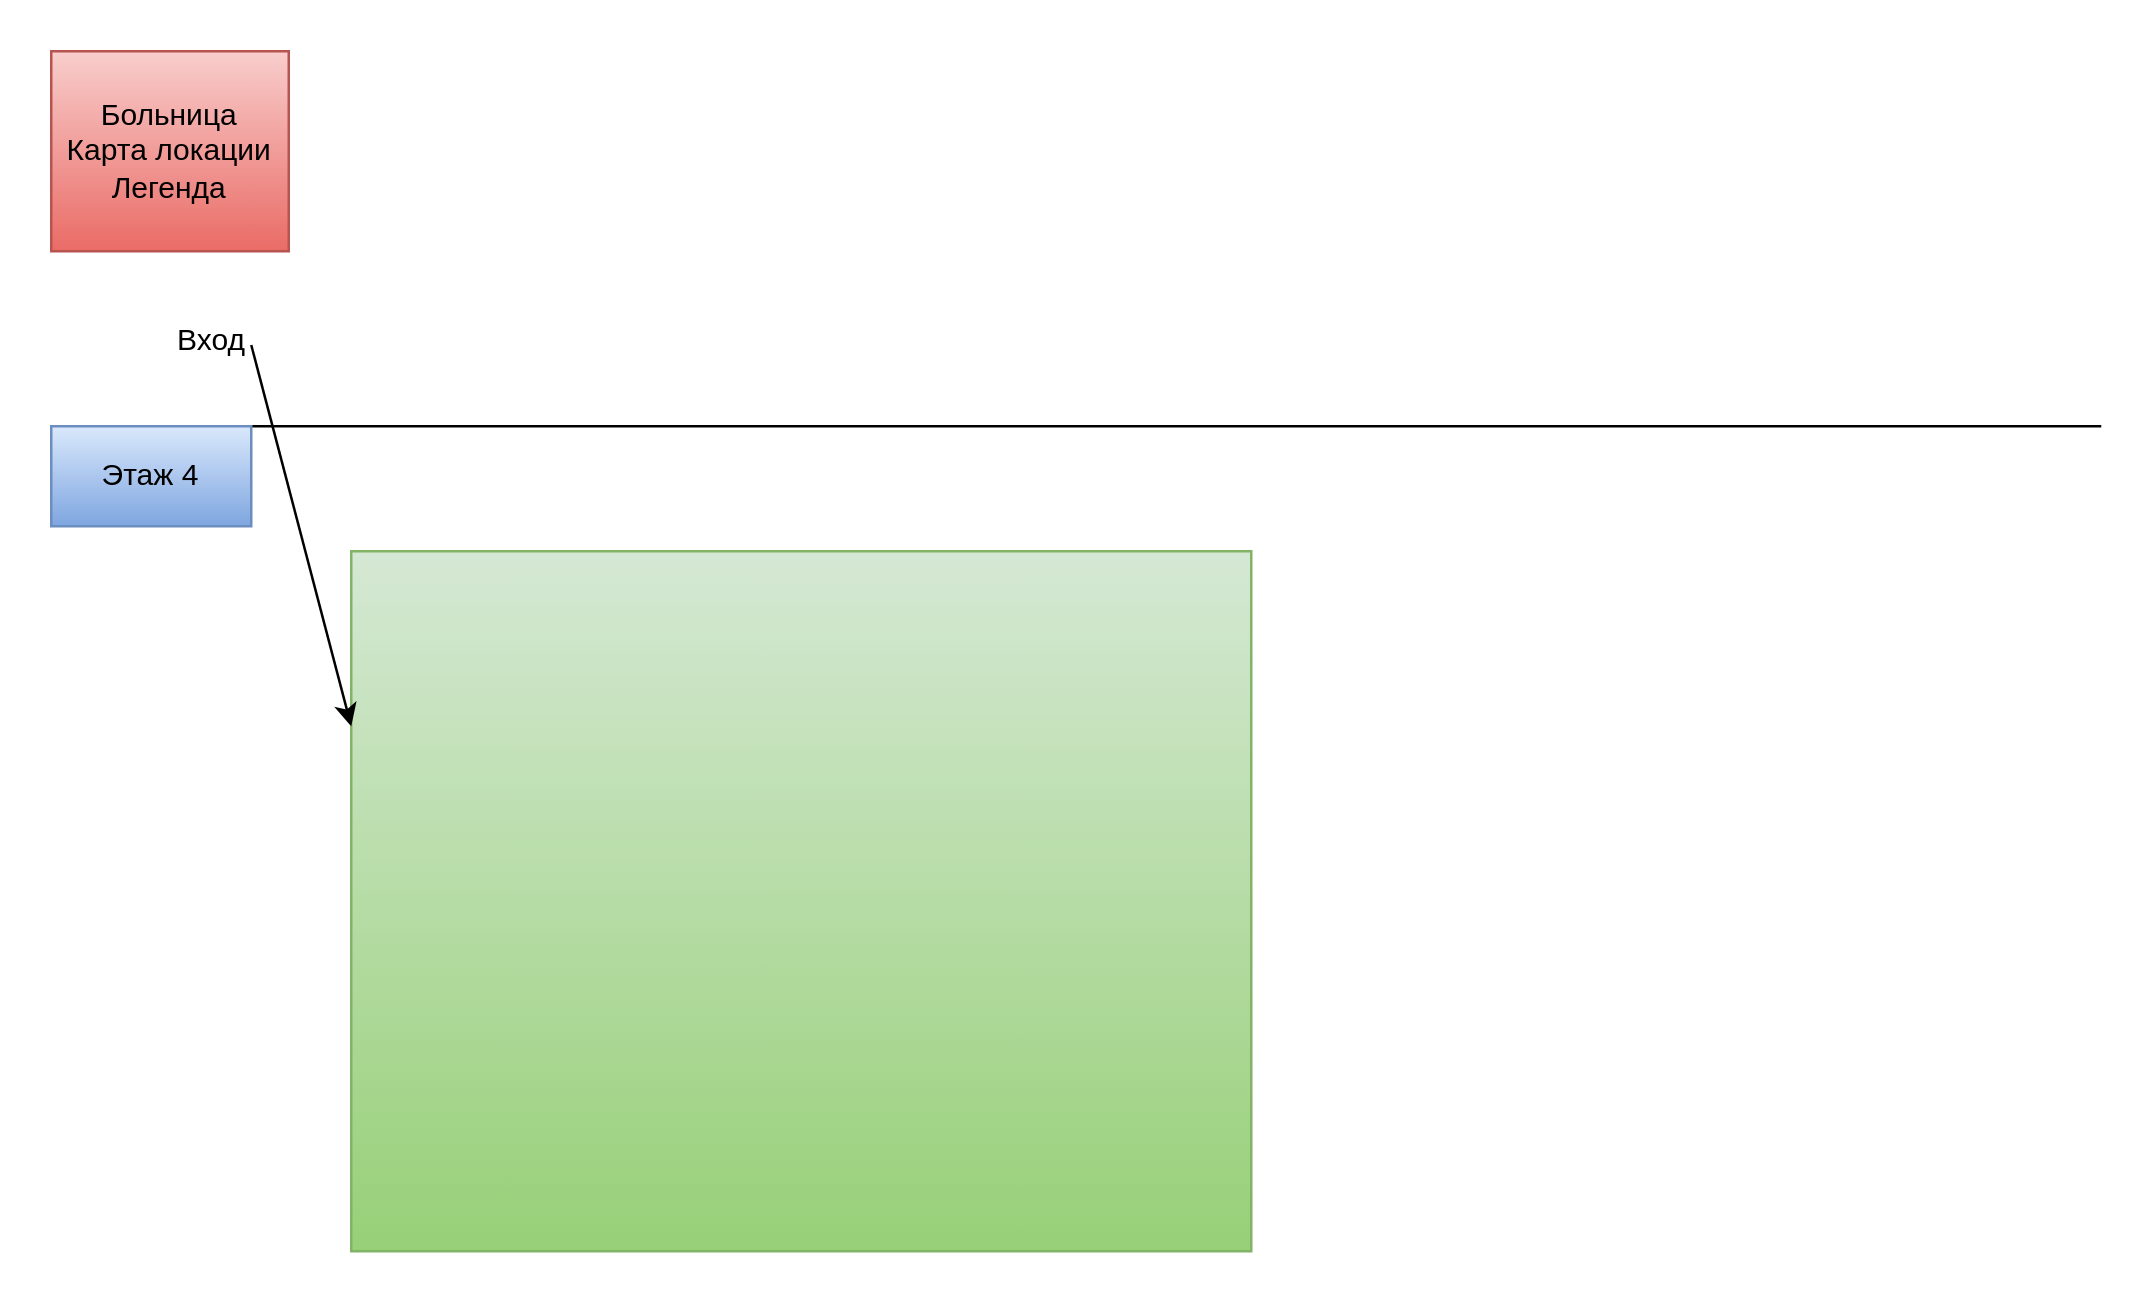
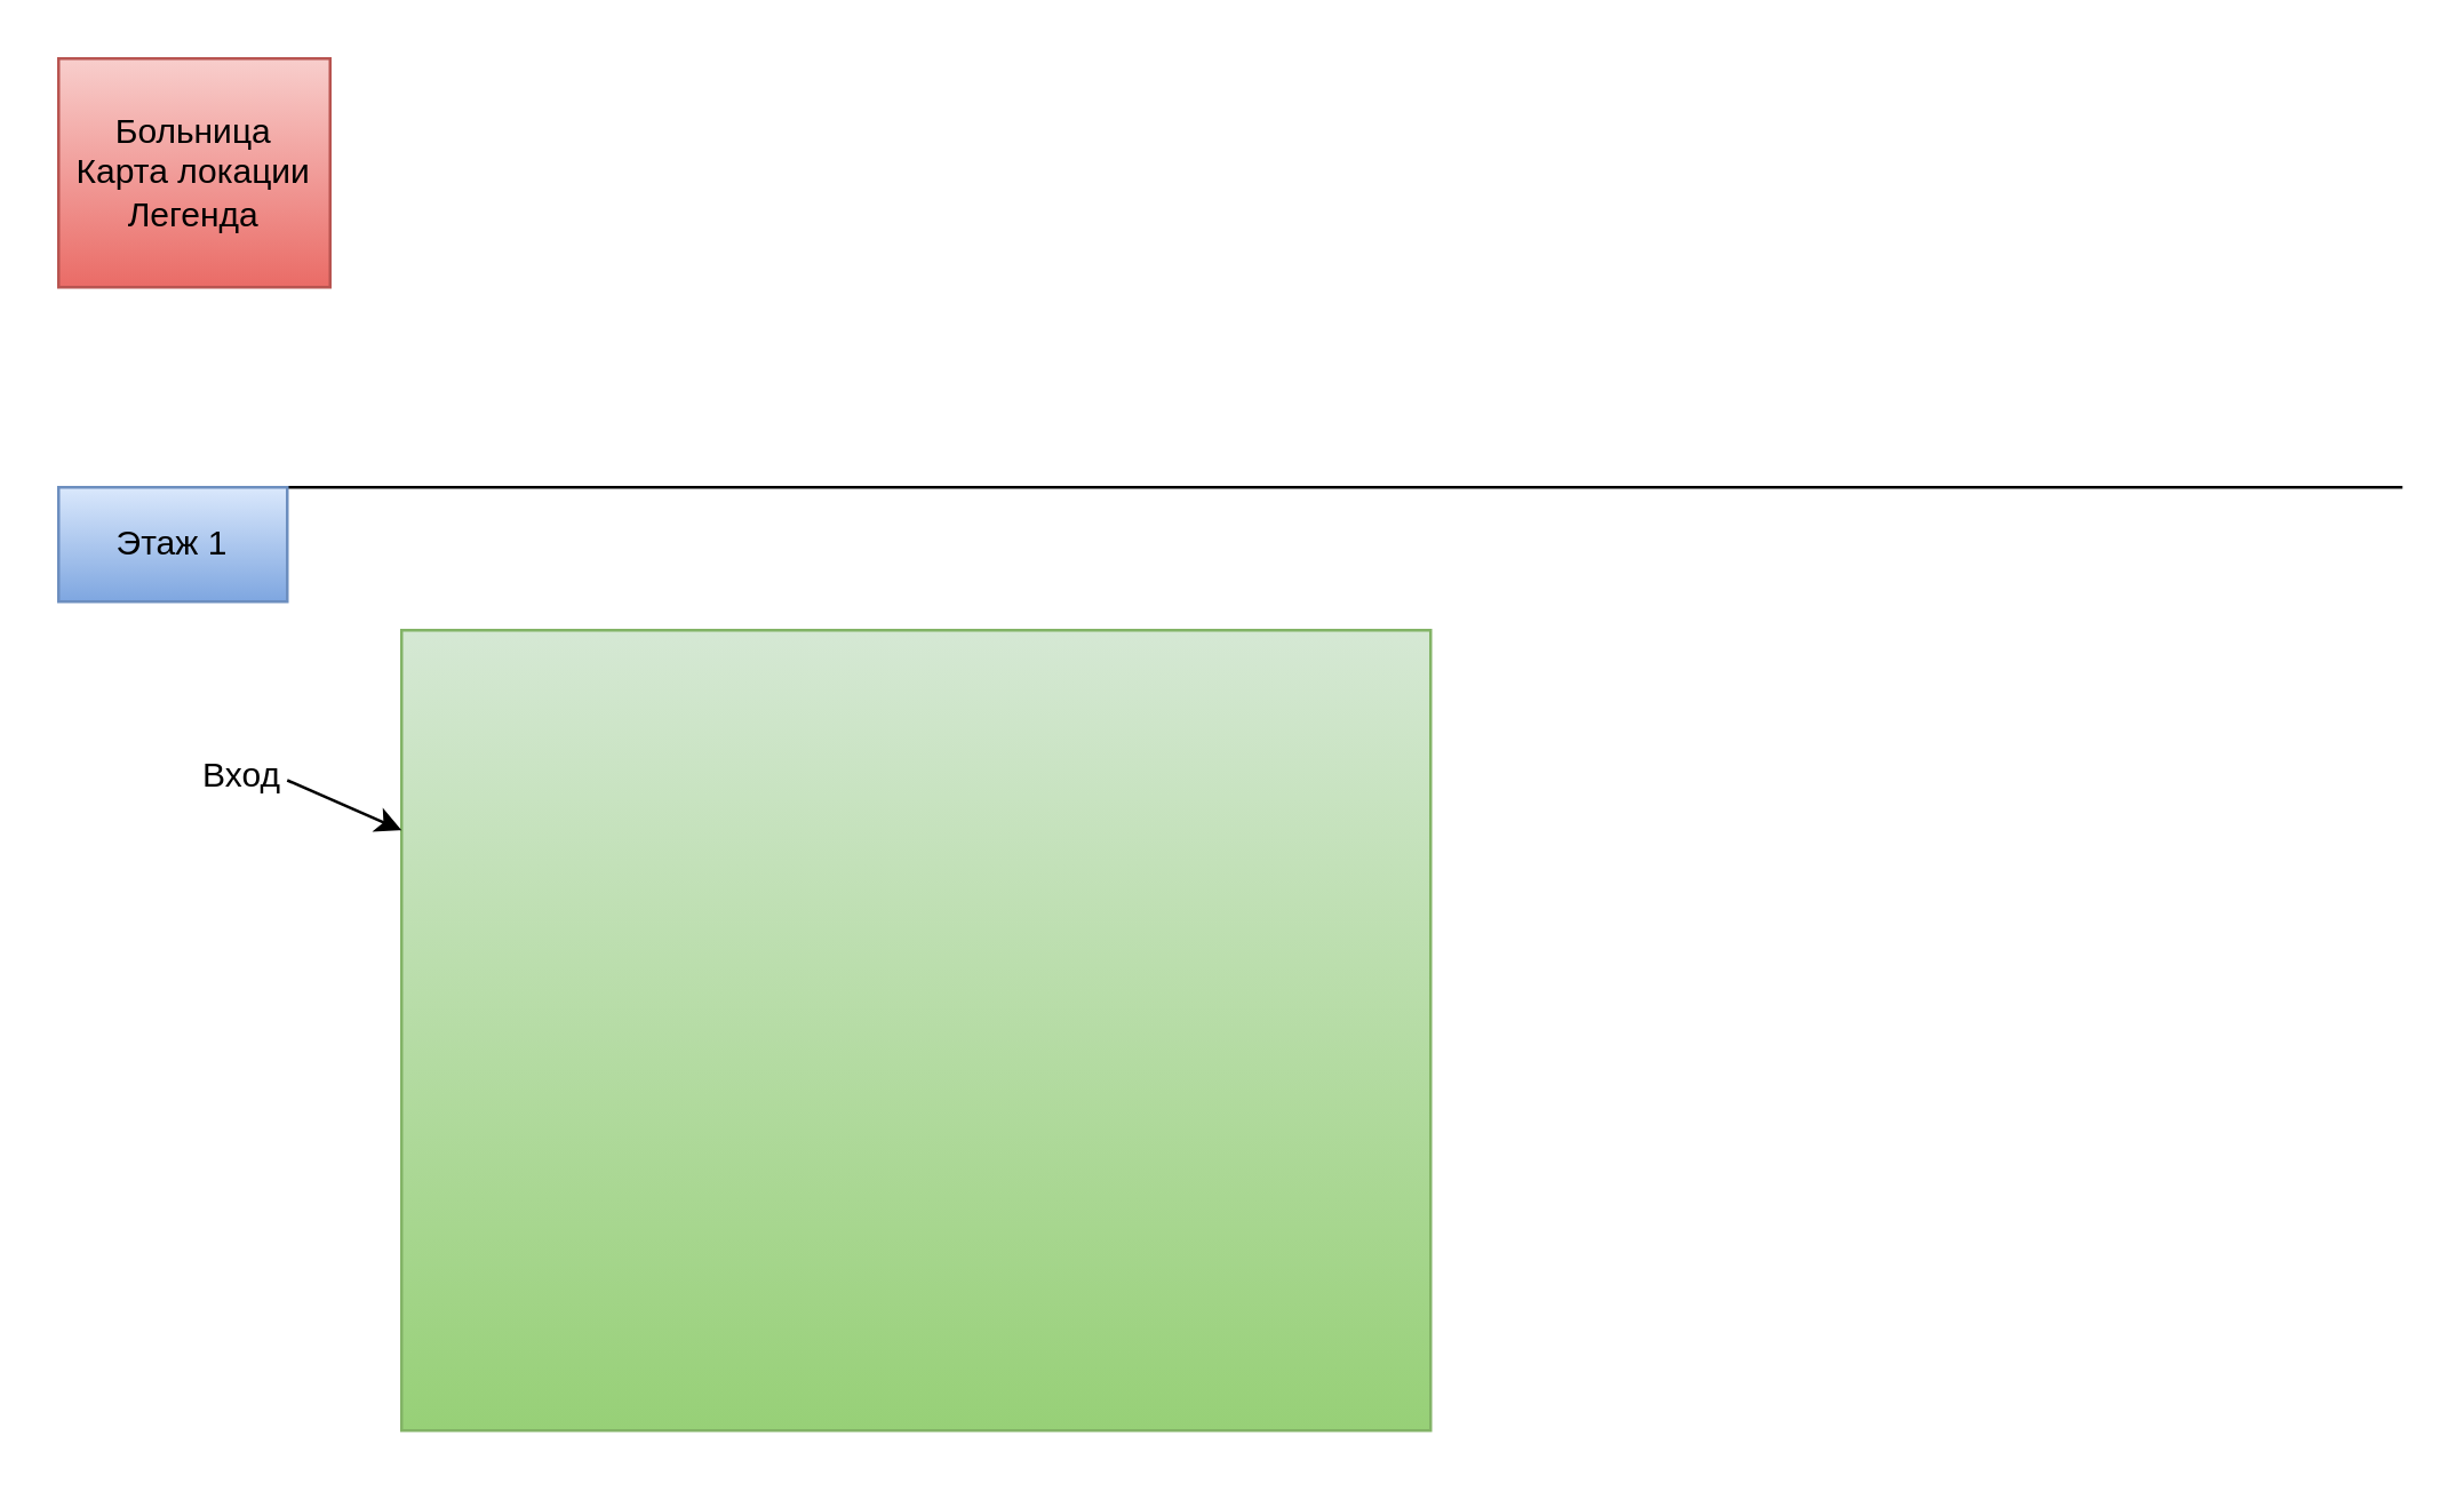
  <mxCell id="0" />
  <mxCell id="1" parent="0" />
  <mxCell id="2" value="Больница&lt;div&gt;Карта локации&lt;/div&gt;&lt;div&gt;Легенда&lt;/div&gt;" style="rounded=0;whiteSpace=wrap;html=1;fillColor=#f8cecc;strokeColor=#b85450;gradientColor=#ea6b66;" vertex="1" parent="1"><mxGeometry x="20" y="20" width="95" height="80" as="geometry" /></mxCell>
  <mxCell id="3" value="" style="endArrow=none;html=1;rounded=0;" edge="1" parent="1"><mxGeometry width="50" height="50" relative="1" as="geometry"><mxPoint y="170" as="sourcePoint" x="20" /><mxPoint x="840" y="170" as="targetPoint" /></mxGeometry></mxCell>
- <mxCell id="4" value="Этаж 4" style="rounded=0;whiteSpace=wrap;html=1;fillColor=#dae8fc;gradientColor=#7ea6e0;strokeColor=#6c8ebf;" vertex="1" parent="1"><mxGeometry y="170" width="80" height="40" as="geometry" x="20" /></mxCell>
+ <mxCell id="4" value="Этаж 1" style="rounded=0;whiteSpace=wrap;html=1;fillColor=#dae8fc;gradientColor=#7ea6e0;strokeColor=#6c8ebf;" vertex="1" parent="1"><mxGeometry y="170" width="80" height="40" as="geometry" x="20" /></mxCell>
  <mxCell id="5" value="" style="rounded=0;whiteSpace=wrap;html=1;fillColor=#d5e8d4;gradientColor=#97d077;strokeColor=#82b366;" vertex="1" parent="1"><mxGeometry x="140" y="220" width="360" height="280" as="geometry" /></mxCell>
- <mxCell id="6" value="Вход" style="text;html=1;align=right;verticalAlign=bottom;whiteSpace=wrap;rounded=0;strokeColor=none;" vertex="1" parent="1"><mxGeometry x="40" y="115" width="60" height="30" as="geometry" /></mxCell>
+ <mxCell id="6" value="Вход" style="text;html=1;align=right;verticalAlign=bottom;whiteSpace=wrap;rounded=0;strokeColor=none;" vertex="1" parent="1"><mxGeometry x="40" y="250" width="60" height="30" as="geometry" /></mxCell>
  <mxCell id="7" value="" style="endArrow=classic;html=1;rounded=0;exitX=1;exitY=0.75;exitDx=0;exitDy=0;entryX=0;entryY=0.25;entryDx=0;entryDy=0;" edge="1" parent="1" source="6" target="5"><mxGeometry width="50" height="50" relative="1" as="geometry"><mxPoint x="230" y="360" as="sourcePoint" /><mxPoint x="280" y="310" as="targetPoint" /></mxGeometry></mxCell>
